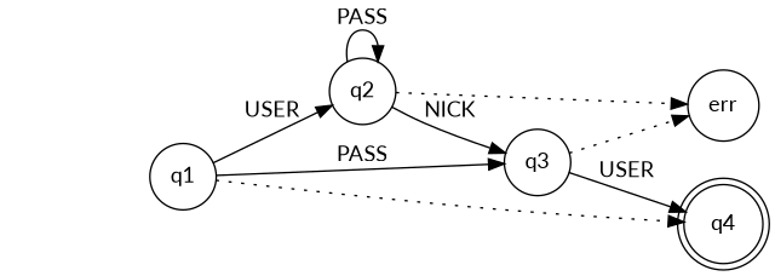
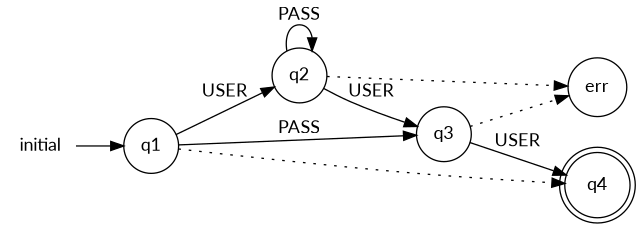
  digraph {
    fontname=Lato
    rankdir=LR
    node [fontname=Lato shape=circle]
    edge [fontname=Lato]
    n1 [label=q1]
    n2 [label=q2]
    n3 [label=q3]
    q4 [shape=doublecircle]
    n5 [label=err]
+   initial [shape=plaintext]
    n1 -> n2 [label=USER]
    n1 -> n3 [label=PASS]
    n1 -> q4 [style=dotted]
    n2 -> n2 [label=PASS]
-   n2 -> n3 [label=NICK]
+   n2 -> n3 [label=USER]
    n2 -> n5 [style=dotted]
    n3 -> q4 [label=USER]
    n3 -> n5 [style=dotted]
+   initial -> n1
  }
